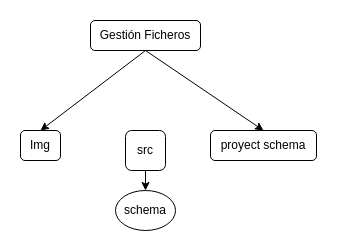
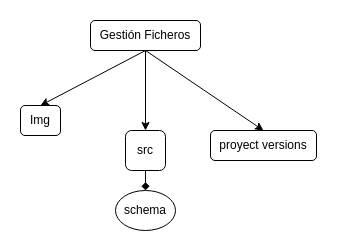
  <mxCell id="0" />
  <mxCell id="1" parent="0" />
+ <mxCell id="2" style="edgeStyle=none;html=1;exitX=0.5;exitY=1;exitDx=0;exitDy=0;entryX=0.5;entryY=0;entryDx=0;entryDy=0;" edge="1" parent="1" source="5" target="8"><mxGeometry relative="1" as="geometry" /></mxCell>
  <mxCell id="3" style="edgeStyle=none;html=1;exitX=0.5;exitY=1;exitDx=0;exitDy=0;entryX=0.5;entryY=0;entryDx=0;entryDy=0;" edge="1" parent="1" source="5" target="6"><mxGeometry relative="1" as="geometry" /></mxCell>
  <mxCell id="4" style="edgeStyle=none;html=1;exitX=0.5;exitY=1;exitDx=0;exitDy=0;entryX=0.5;entryY=0;entryDx=0;entryDy=0;" edge="1" parent="1" source="5" target="9"><mxGeometry relative="1" as="geometry" /></mxCell>
  <mxCell id="5" value="Gestión Ficheros" style="rounded=1;whiteSpace=wrap;html=1;" vertex="1" parent="1"><mxGeometry x="90" y="20" width="110" height="30" as="geometry" /></mxCell>
- <mxCell id="6" value="Img&lt;br&gt;" style="rounded=1;whiteSpace=wrap;html=1;" vertex="1" parent="1"><mxGeometry x="20" y="130" width="40" height="30" as="geometry" /></mxCell>
- <mxCell id="7" style="edgeStyle=none;html=1;exitX=0.5;exitY=1;exitDx=0;exitDy=0;entryX=0.5;entryY=0;entryDx=0;entryDy=0;" edge="1" parent="1" source="8" target="10"><mxGeometry relative="1" as="geometry" /></mxCell>
+ <mxCell id="6" value="Img&lt;br&gt;" style="rounded=1;whiteSpace=wrap;html=1;" vertex="1" parent="1"><mxGeometry x="20" y="105" width="40" height="30" as="geometry" /></mxCell>
+ <mxCell id="7" style="edgeStyle=none;html=1;exitX=0.5;exitY=1;exitDx=0;exitDy=0;entryX=0.5;entryY=0;entryDx=0;entryDy=0;endArrow=diamond;" edge="1" parent="1" source="8" target="10"><mxGeometry relative="1" as="geometry" /></mxCell>
  <mxCell id="8" value="src" style="rounded=1;whiteSpace=wrap;html=1;" vertex="1" parent="1"><mxGeometry x="125" y="130" width="40" height="40" as="geometry" /></mxCell>
- <mxCell id="9" value="proyect schema" style="rounded=1;whiteSpace=wrap;html=1;" vertex="1" parent="1"><mxGeometry x="210" y="130" width="106" height="30" as="geometry" /></mxCell>
+ <mxCell id="9" value="proyect versions" style="rounded=1;whiteSpace=wrap;html=1;" vertex="1" parent="1"><mxGeometry x="210" y="130" width="106" height="30" as="geometry" /></mxCell>
  <mxCell id="10" value="schema" style="ellipse;whiteSpace=wrap;html=1;" vertex="1" parent="1"><mxGeometry x="115" y="190" width="60" height="40" as="geometry" /></mxCell>
